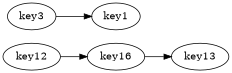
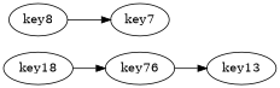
  digraph {
    rankdir=LR
-   key12
-   key16
-   key8 [label=key3]
-   key1
+   key12 [label=key18]
+   key16 [label=key76]
+   key8
+   key1 [label=key7]
    key13
    key12 -> key16
    key16 -> key13
    key8 -> key1
  }
